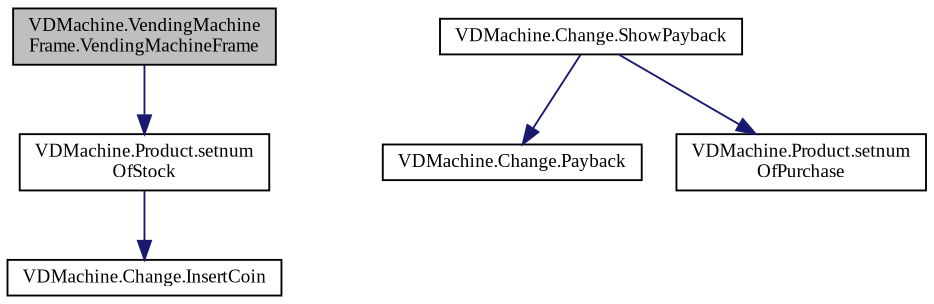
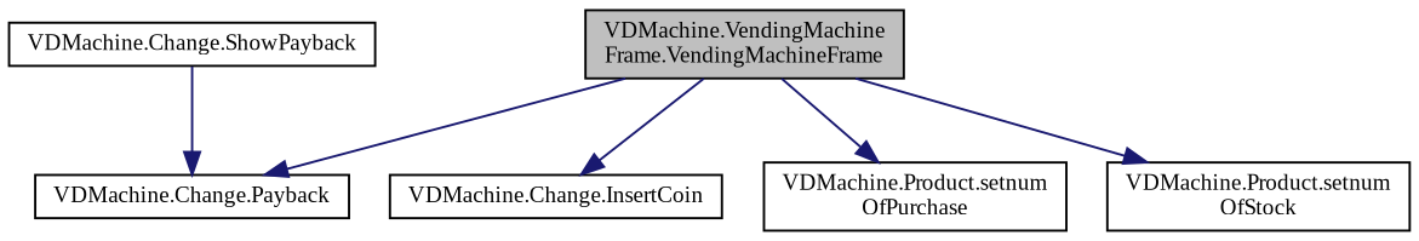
  digraph {
    fontname="Liberation Serif"
    rankdir=TB
    node [color=black fillcolor=white fontname="Liberation Serif" fontsize=10 shape=record style=filled]
    edge [color=midnightblue fontname="Liberation Serif" fontsize=10 labelfontname=Helvetica labelfontsize=10 style=solid]
    n1 [fillcolor=grey75 fontcolor=black height=0.2 label="VDMachine.VendingMachine\lFrame.VendingMachineFrame" width=0.4]
    n2 [height=0.2 label="VDMachine.Change.InsertCoin" width=0.4]
    n3 [height=0.2 label="VDMachine.Change.Payback" width=0.4]
    n4 [height=0.2 label="VDMachine.Product.setnum\lOfPurchase" width=0.4]
    n5 [height=0.2 label="VDMachine.Product.setnum\lOfStock" width=0.4]
    n6 [height=0.2 label="VDMachine.Change.ShowPayback" width=0.4]
-   n5 -> n2
-   n6 -> n4
+   n1 -> n2
+   n1 -> n3
+   n1 -> n4
    n1 -> n5
    n6 -> n3
  }
